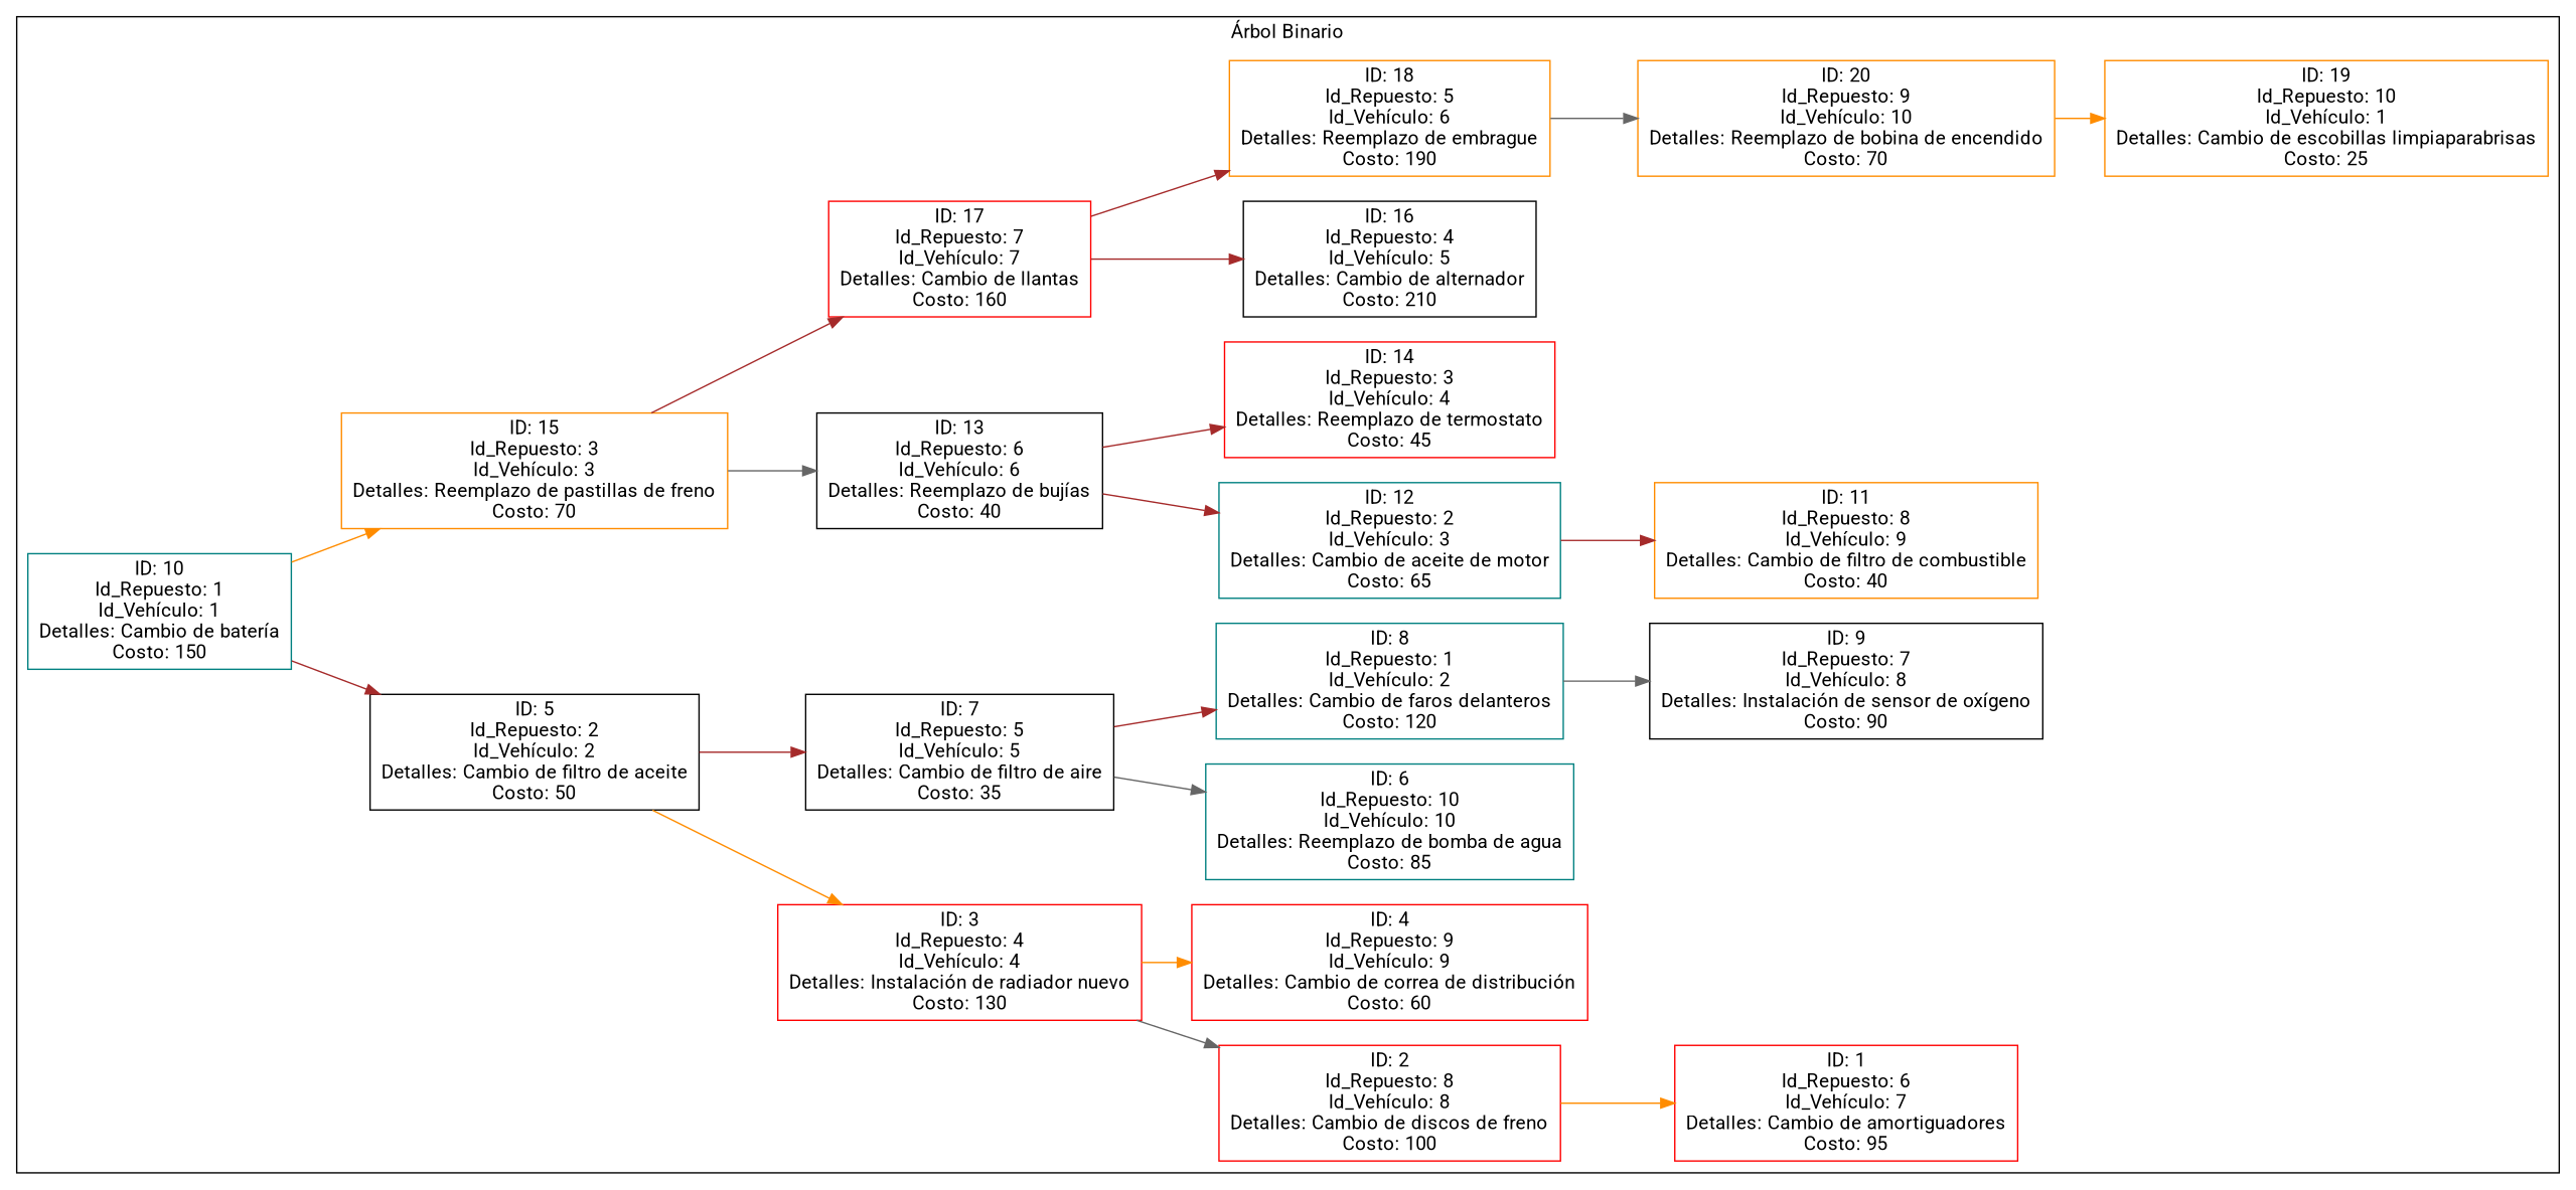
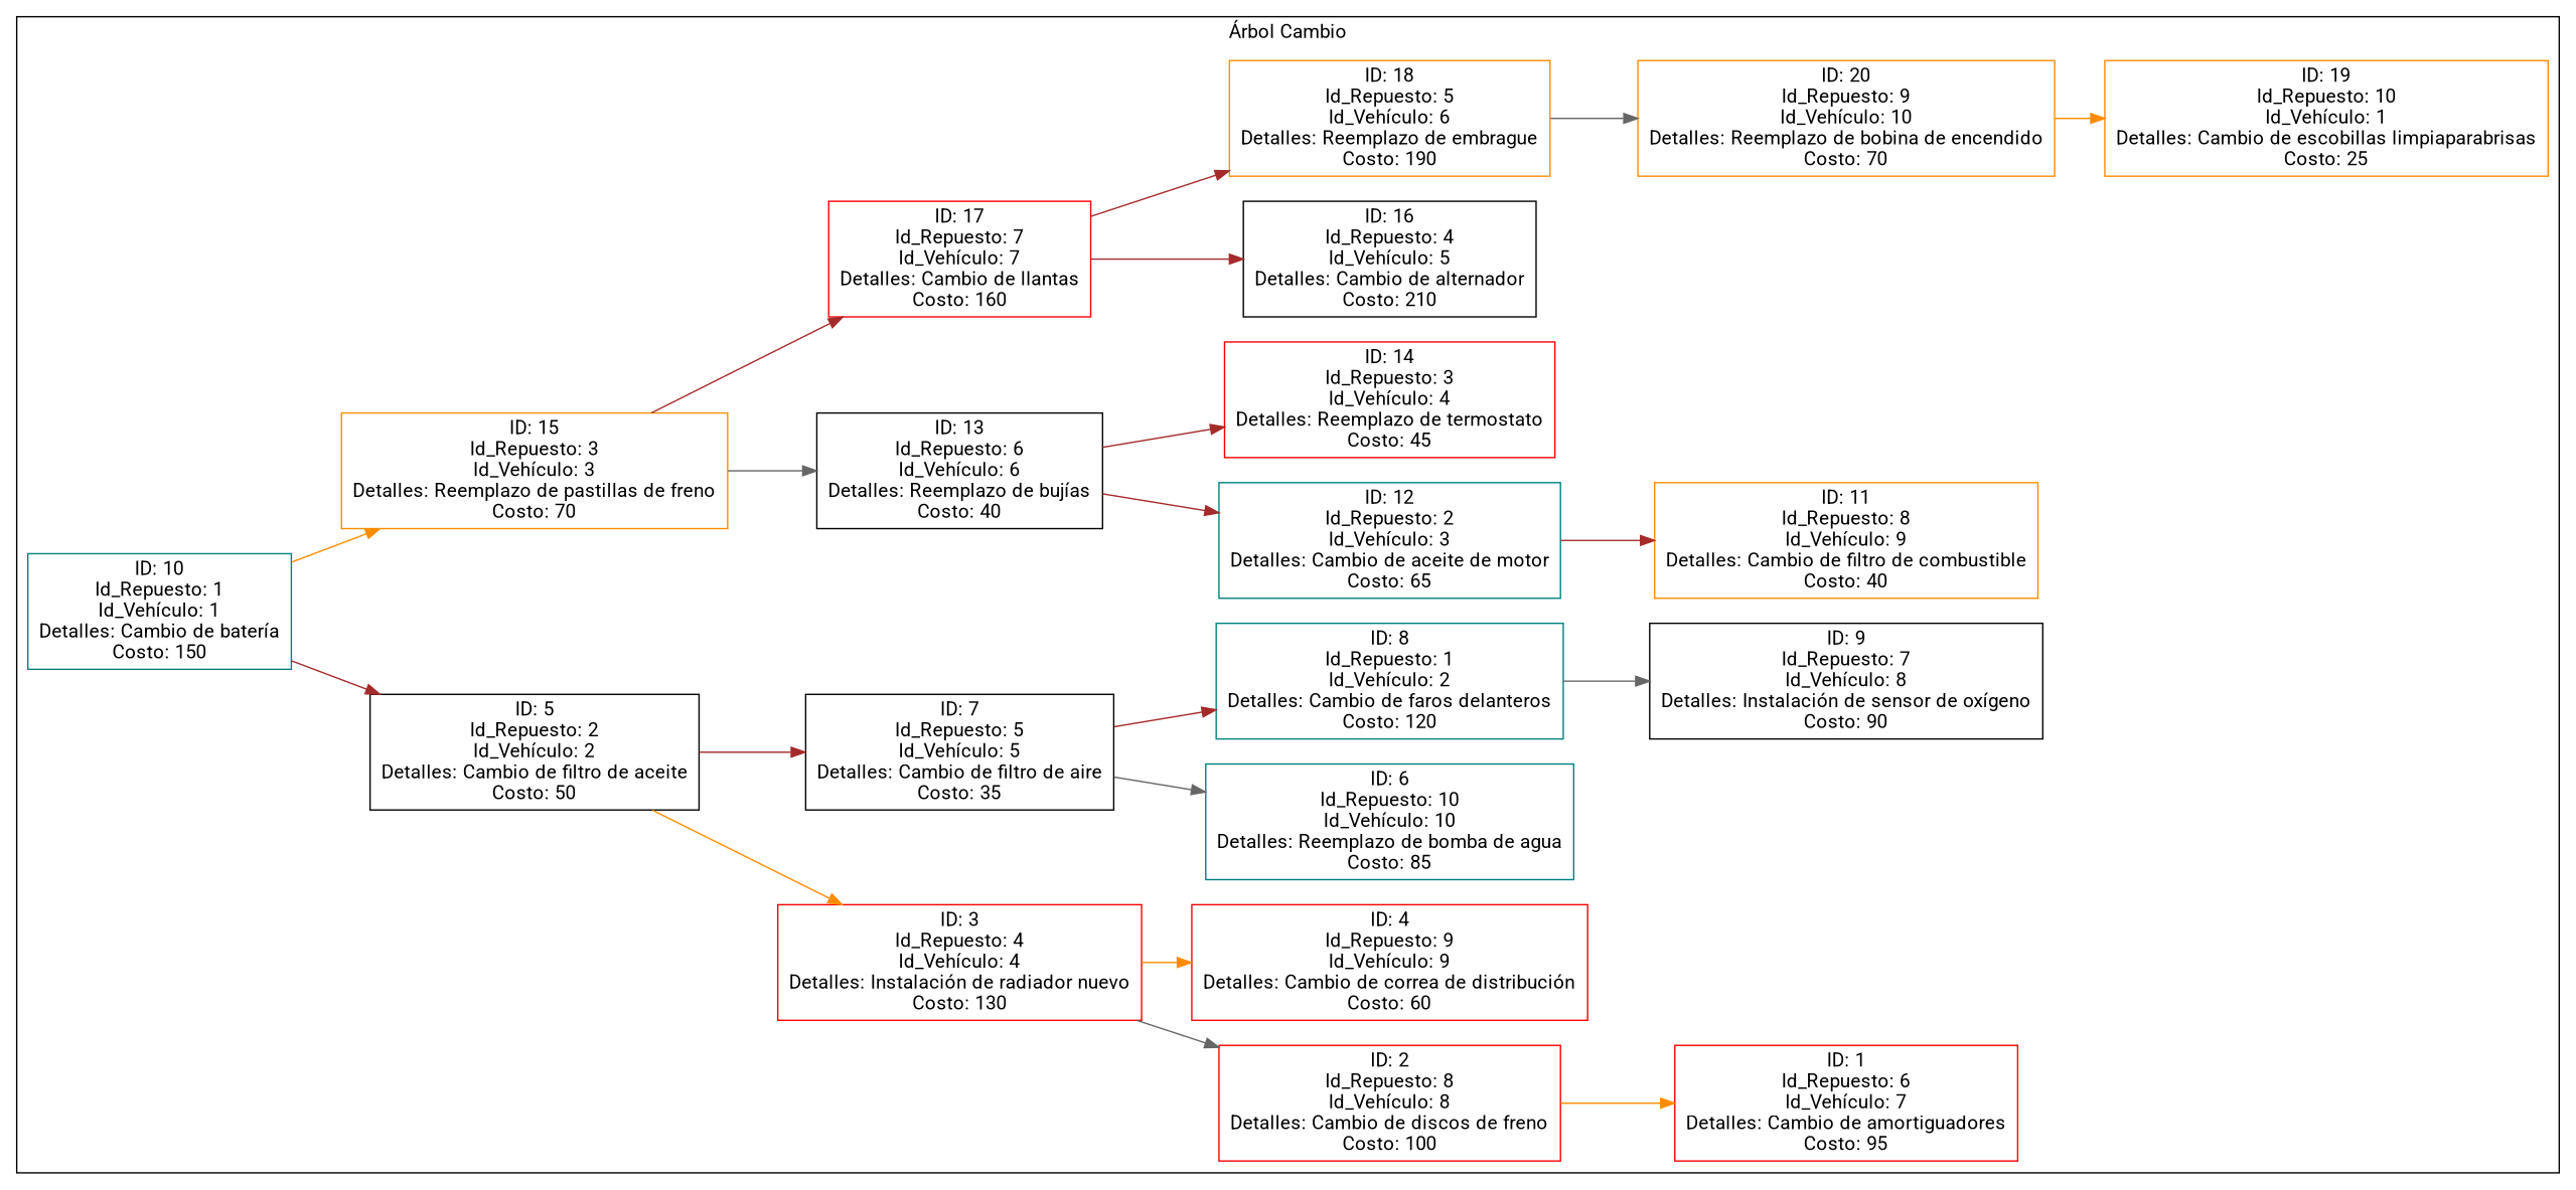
  digraph {
    rankdir=LR
    fontname=Roboto
    node [shape=box color=red fontname=Roboto]
    edge [color=brown fontname=Roboto]
    n1 [label="ID: 10\nId_Repuesto: 1\nId_Vehículo: 1\nDetalles: Cambio de batería\nCosto: 150" color=teal]
    n2 [label="ID: 5\nId_Repuesto: 2\nId_Vehículo: 2\nDetalles: Cambio de filtro de aceite\nCosto: 50" color=black]
    n3 [label="ID: 15\nId_Repuesto: 3\nId_Vehículo: 3\nDetalles: Reemplazo de pastillas de freno\nCosto: 70" color=darkorange]
    n4 [label="ID: 3\nId_Repuesto: 4\nId_Vehículo: 4\nDetalles: Instalación de radiador nuevo\nCosto: 130"]
    n5 [label="ID: 7\nId_Repuesto: 5\nId_Vehículo: 5\nDetalles: Cambio de filtro de aire\nCosto: 35" color=black]
    n6 [label="ID: 2\nId_Repuesto: 8\nId_Vehículo: 8\nDetalles: Cambio de discos de freno\nCosto: 100"]
    n7 [label="ID: 4\nId_Repuesto: 9\nId_Vehículo: 9\nDetalles: Cambio de correa de distribución\nCosto: 60"]
    n8 [label="ID: 1\nId_Repuesto: 6\nId_Vehículo: 7\nDetalles: Cambio de amortiguadores\nCosto: 95"]
    n9 [label="ID: 6\nId_Repuesto: 10\nId_Vehículo: 10\nDetalles: Reemplazo de bomba de agua\nCosto: 85" color=teal]
    n10 [label="ID: 8\nId_Repuesto: 1\nId_Vehículo: 2\nDetalles: Cambio de faros delanteros\nCosto: 120" color=teal]
    n11 [label="ID: 9\nId_Repuesto: 7\nId_Vehículo: 8\nDetalles: Instalación de sensor de oxígeno\nCosto: 90" color=black]
    n12 [label="ID: 13\nId_Repuesto: 6\nId_Vehículo: 6\nDetalles: Reemplazo de bujías\nCosto: 40" color=black]
    n13 [label="ID: 17\nId_Repuesto: 7\nId_Vehículo: 7\nDetalles: Cambio de llantas\nCosto: 160"]
    n14 [label="ID: 12\nId_Repuesto: 2\nId_Vehículo: 3\nDetalles: Cambio de aceite de motor\nCosto: 65" color=teal]
    n15 [label="ID: 14\nId_Repuesto: 3\nId_Vehículo: 4\nDetalles: Reemplazo de termostato\nCosto: 45"]
    n16 [label="ID: 11\nId_Repuesto: 8\nId_Vehículo: 9\nDetalles: Cambio de filtro de combustible\nCosto: 40" color=darkorange]
    n17 [label="ID: 16\nId_Repuesto: 4\nId_Vehículo: 5\nDetalles: Cambio de alternador\nCosto: 210" color=black]
    n18 [label="ID: 18\nId_Repuesto: 5\nId_Vehículo: 6\nDetalles: Reemplazo de embrague\nCosto: 190" color=darkorange]
    n19 [label="ID: 20\nId_Repuesto: 9\nId_Vehículo: 10\nDetalles: Reemplazo de bobina de encendido\nCosto: 70" color=darkorange]
    n20 [label="ID: 19\nId_Repuesto: 10\nId_Vehículo: 1\nDetalles: Cambio de escobillas limpiaparabrisas\nCosto: 25" color=darkorange]
    subgraph cluster_1 {
-     label="Árbol Binario"
+     label="Árbol Cambio"
      n1
      n2
      n3
      n4
      n5
      n6
      n7
      n8
      n9
      n10
      n11
      n12
      n13
      n14
      n15
      n16
      n17
      n18
      n19
      n20
    }
    n1 -> n2
    n1 -> n3 [color=darkorange]
    n2 -> n4 [color=darkorange]
    n2 -> n5
    n3 -> n12 [color=gray40]
    n3 -> n13
    n4 -> n6 [color=gray40]
    n4 -> n7 [color=darkorange]
    n5 -> n9 [color=gray40]
    n5 -> n10
    n6 -> n8 [color=darkorange]
    n10 -> n11 [color=gray40]
    n12 -> n14
    n12 -> n15
    n13 -> n17
    n13 -> n18
    n14 -> n16
    n18 -> n19 [color=gray40]
    n19 -> n20 [color=darkorange]
  }
